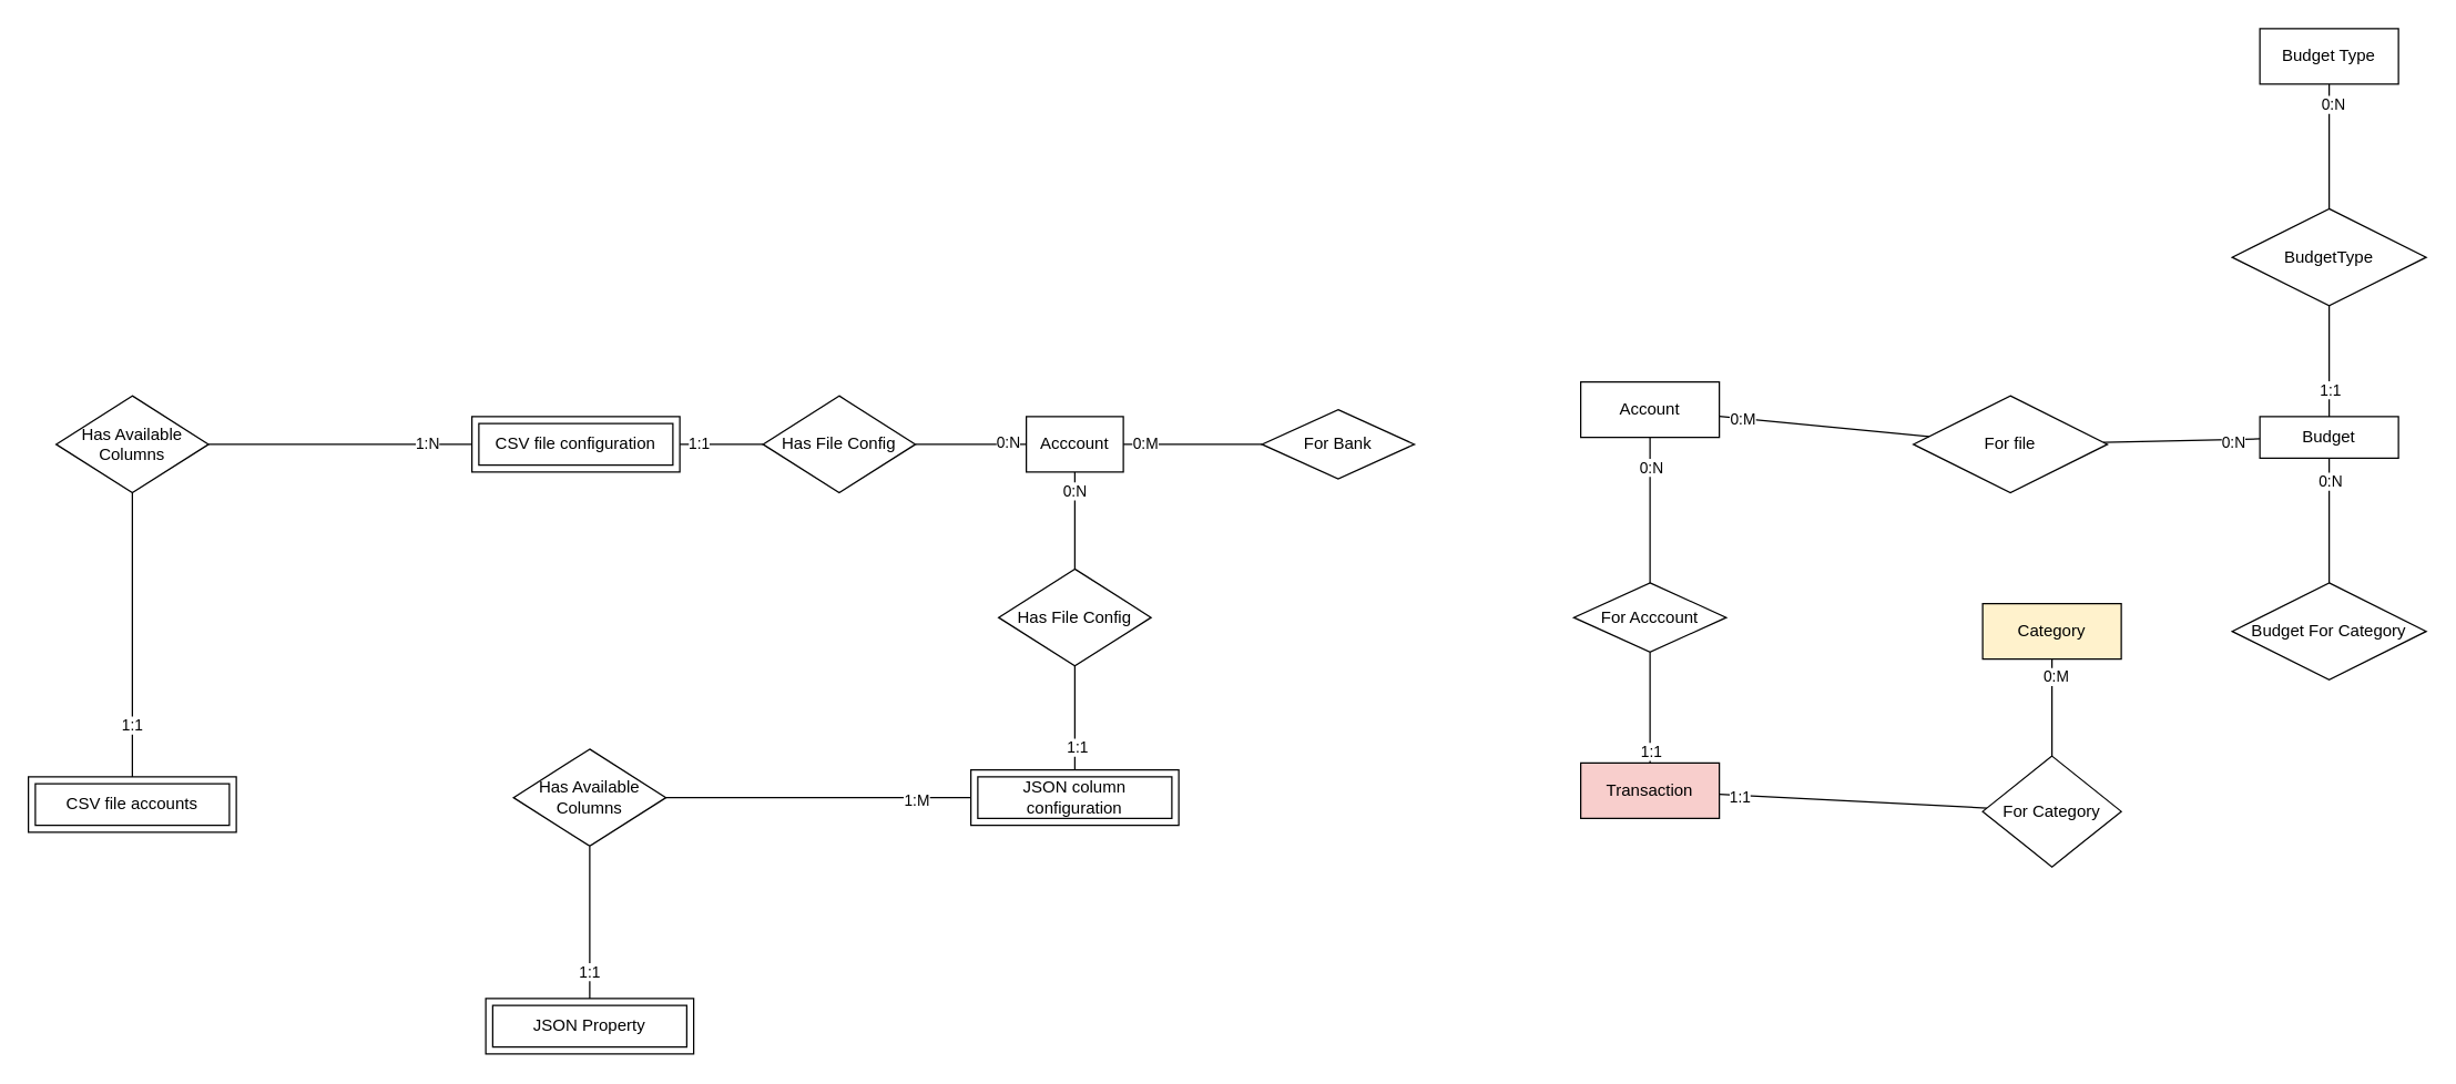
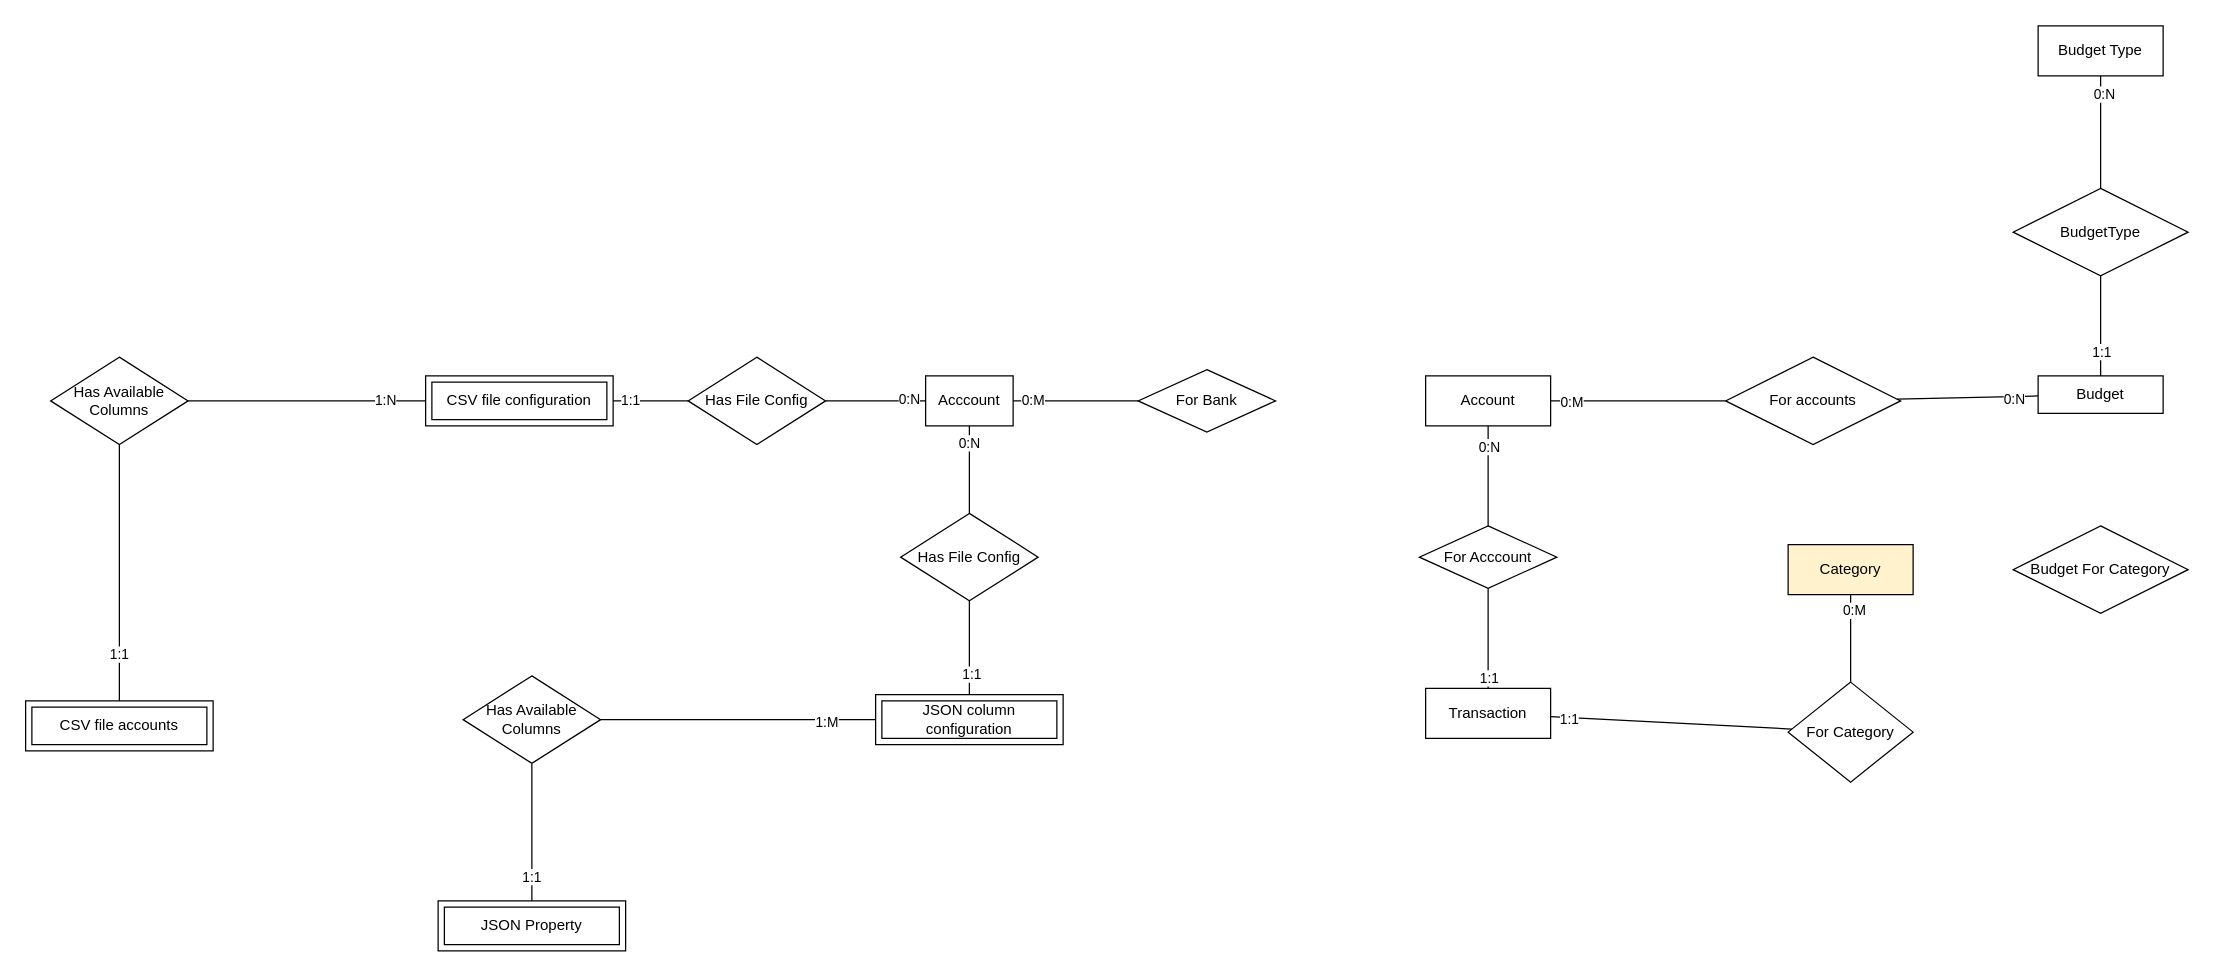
  <mxCell id="0" />
  <mxCell id="1" parent="0" />
  <mxCell id="2" value="Acccount" style="rounded=0;whiteSpace=wrap;html=1;" vertex="1" parent="1"><mxGeometry x="740" y="300" width="70" height="40" as="geometry" /></mxCell>
  <mxCell id="3" value="CSV file accounts" style="shape=ext;margin=3;double=1;whiteSpace=wrap;html=1;align=center;" vertex="1" parent="1"><mxGeometry x="20" y="560" width="150" height="40" as="geometry" /></mxCell>
  <mxCell id="4" value="CSV file configuration" style="shape=ext;margin=3;double=1;whiteSpace=wrap;html=1;align=center;" vertex="1" parent="1"><mxGeometry x="340" y="300" width="150" height="40" as="geometry" /></mxCell>
  <mxCell id="5" value="JSON column configuration" style="shape=ext;margin=3;double=1;whiteSpace=wrap;html=1;align=center;" vertex="1" parent="1"><mxGeometry x="700" y="555" width="150" height="40" as="geometry" /></mxCell>
- <mxCell id="6" value="Account" style="whiteSpace=wrap;html=1;align=center;" vertex="1" parent="1"><mxGeometry x="1140" y="275" width="100" height="40" as="geometry" /></mxCell>
- <mxCell id="7" value="Transaction" style="whiteSpace=wrap;html=1;align=center;fillColor=#f8cecc;" vertex="1" parent="1"><mxGeometry x="1140" y="550" width="100" height="40" as="geometry" /></mxCell>
+ <mxCell id="6" value="Account" style="whiteSpace=wrap;html=1;align=center;" vertex="1" parent="1"><mxGeometry x="1140" y="300" width="100" height="40" as="geometry" /></mxCell>
+ <mxCell id="7" value="Transaction" style="whiteSpace=wrap;html=1;align=center;" vertex="1" parent="1"><mxGeometry x="1140" y="550" width="100" height="40" as="geometry" /></mxCell>
  <mxCell id="8" value="Category" style="whiteSpace=wrap;html=1;align=center;fillColor=#fff2cc;" vertex="1" parent="1"><mxGeometry x="1430" y="435" width="100" height="40" as="geometry" /></mxCell>
  <mxCell id="9" value="Budget" style="whiteSpace=wrap;html=1;align=center;" vertex="1" parent="1"><mxGeometry x="1630" y="300" width="100" height="30" as="geometry" /></mxCell>
  <mxCell id="10" value="Budget Type" style="whiteSpace=wrap;html=1;align=center;" vertex="1" parent="1"><mxGeometry x="1630" y="20" width="100" height="40" as="geometry" /></mxCell>
  <mxCell id="11" value="Budget For Category" style="shape=rhombus;perimeter=rhombusPerimeter;whiteSpace=wrap;html=1;align=center;" vertex="1" parent="1"><mxGeometry x="1610" y="420" width="140" height="70" as="geometry" /></mxCell>
- <mxCell id="12" value="" style="endArrow=none;html=1;" edge="1" parent="1" source="11" target="9"><mxGeometry width="50" height="50" relative="1" as="geometry"><mxPoint x="1800" y="450" as="sourcePoint" /><mxPoint x="1850" y="400" as="targetPoint" /></mxGeometry></mxCell>
- <mxCell id="13" value="0:N" style="edgeLabel;html=1;align=center;verticalAlign=middle;resizable=0;points=[];" vertex="1" connectable="0" parent="12"><mxGeometry x="0.75" y="-1" relative="1" as="geometry"><mxPoint x="-1" y="5" as="offset" /></mxGeometry></mxCell>
  <mxCell id="14" value="BudgetType" style="shape=rhombus;perimeter=rhombusPerimeter;whiteSpace=wrap;html=1;align=center;" vertex="1" parent="1"><mxGeometry x="1610" y="150" width="140" height="70" as="geometry" /></mxCell>
  <mxCell id="15" value="" style="endArrow=none;html=1;rounded=0;" edge="1" parent="1" source="14" target="9"><mxGeometry relative="1" as="geometry"><mxPoint x="1740" y="330" as="sourcePoint" /><mxPoint x="1810" y="330" as="targetPoint" /></mxGeometry></mxCell>
  <mxCell id="16" value="1:1" style="edgeLabel;html=1;align=center;verticalAlign=middle;resizable=0;points=[];" vertex="1" connectable="0" parent="15"><mxGeometry x="0.5" relative="1" as="geometry"><mxPoint as="offset" /></mxGeometry></mxCell>
  <mxCell id="17" value="" style="endArrow=none;html=1;rounded=0;" edge="1" parent="1" source="10" target="14"><mxGeometry relative="1" as="geometry"><mxPoint x="1750" y="340" as="sourcePoint" /><mxPoint x="1820" y="340" as="targetPoint" /></mxGeometry></mxCell>
  <mxCell id="18" value="0:N" style="edgeLabel;html=1;align=center;verticalAlign=middle;resizable=0;points=[];" vertex="1" connectable="0" parent="17"><mxGeometry x="-0.689" y="2" relative="1" as="geometry"><mxPoint as="offset" /></mxGeometry></mxCell>
- <mxCell id="19" value="For file" style="shape=rhombus;perimeter=rhombusPerimeter;whiteSpace=wrap;html=1;align=center;" vertex="1" parent="1"><mxGeometry x="1380" y="285" width="140" height="70" as="geometry" /></mxCell>
+ <mxCell id="19" value="For accounts" style="shape=rhombus;perimeter=rhombusPerimeter;whiteSpace=wrap;html=1;align=center;" vertex="1" parent="1"><mxGeometry x="1380" y="285" width="140" height="70" as="geometry" /></mxCell>
  <mxCell id="20" value="" style="endArrow=none;html=1;rounded=0;" edge="1" parent="1" source="9" target="19"><mxGeometry relative="1" as="geometry"><mxPoint x="1690" y="260" as="sourcePoint" /><mxPoint x="1690" y="310" as="targetPoint" /></mxGeometry></mxCell>
  <mxCell id="21" value="0:N" style="edgeLabel;html=1;align=center;verticalAlign=middle;resizable=0;points=[];" vertex="1" connectable="0" parent="20"><mxGeometry x="-0.654" y="2" relative="1" as="geometry"><mxPoint as="offset" /></mxGeometry></mxCell>
  <mxCell id="22" value="" style="endArrow=none;html=1;rounded=0;" edge="1" parent="1" source="19" target="6"><mxGeometry relative="1" as="geometry"><mxPoint x="1640" y="330" as="sourcePoint" /><mxPoint x="1530" y="330" as="targetPoint" /></mxGeometry></mxCell>
  <mxCell id="23" value="0:M" style="edgeLabel;html=1;align=center;verticalAlign=middle;resizable=0;points=[];" vertex="1" connectable="0" parent="22"><mxGeometry x="0.771" relative="1" as="geometry"><mxPoint as="offset" /></mxGeometry></mxCell>
  <mxCell id="24" value="For Acccount" style="shape=rhombus;perimeter=rhombusPerimeter;whiteSpace=wrap;html=1;align=center;" vertex="1" parent="1"><mxGeometry x="1135" y="420" width="110" height="50" as="geometry" /></mxCell>
  <mxCell id="25" value="" style="endArrow=none;html=1;rounded=0;" edge="1" parent="1" source="24" target="7"><mxGeometry relative="1" as="geometry"><mxPoint x="1390" y="330" as="sourcePoint" /><mxPoint x="1250" y="330" as="targetPoint" /></mxGeometry></mxCell>
  <mxCell id="26" value="1:1" style="edgeLabel;html=1;align=center;verticalAlign=middle;resizable=0;points=[];" vertex="1" connectable="0" parent="25"><mxGeometry x="0.771" relative="1" as="geometry"><mxPoint as="offset" /></mxGeometry></mxCell>
  <mxCell id="27" value="" style="endArrow=none;html=1;" edge="1" parent="1" source="24" target="6"><mxGeometry width="50" height="50" relative="1" as="geometry"><mxPoint x="1620" y="465" as="sourcePoint" /><mxPoint x="1540" y="465" as="targetPoint" /></mxGeometry></mxCell>
  <mxCell id="28" value="0:N" style="edgeLabel;html=1;align=center;verticalAlign=middle;resizable=0;points=[];" vertex="1" connectable="0" parent="27"><mxGeometry x="0.6" relative="1" as="geometry"><mxPoint as="offset" /></mxGeometry></mxCell>
  <mxCell id="29" value="" style="endArrow=none;html=1;" edge="1" parent="1" source="31" target="2"><mxGeometry width="50" height="50" relative="1" as="geometry"><mxPoint x="1620" y="465" as="sourcePoint" /><mxPoint x="1540" y="465" as="targetPoint" /></mxGeometry></mxCell>
  <mxCell id="30" value="0:M" style="edgeLabel;html=1;align=center;verticalAlign=middle;resizable=0;points=[];" vertex="1" connectable="0" parent="29"><mxGeometry x="0.7" y="-1" relative="1" as="geometry"><mxPoint as="offset" /></mxGeometry></mxCell>
  <mxCell id="31" value="For Bank" style="shape=rhombus;perimeter=rhombusPerimeter;whiteSpace=wrap;html=1;align=center;" vertex="1" parent="1"><mxGeometry x="910" y="295" width="110" height="50" as="geometry" /></mxCell>
  <mxCell id="32" value="For Category" style="shape=rhombus;perimeter=rhombusPerimeter;whiteSpace=wrap;html=1;align=center;" vertex="1" parent="1"><mxGeometry x="1430" y="545" width="100" height="80" as="geometry" /></mxCell>
  <mxCell id="33" value="" style="endArrow=none;html=1;" edge="1" parent="1" source="32" target="7"><mxGeometry width="50" height="50" relative="1" as="geometry"><mxPoint x="1620" y="465" as="sourcePoint" /><mxPoint x="1540" y="465" as="targetPoint" /></mxGeometry></mxCell>
  <mxCell id="34" value="1:1" style="edgeLabel;html=1;align=center;verticalAlign=middle;resizable=0;points=[];" vertex="1" connectable="0" parent="33"><mxGeometry x="0.853" y="1" relative="1" as="geometry"><mxPoint as="offset" /></mxGeometry></mxCell>
  <mxCell id="35" value="" style="endArrow=none;html=1;" edge="1" parent="1" source="8" target="32"><mxGeometry width="50" height="50" relative="1" as="geometry"><mxPoint x="1440" y="580" as="sourcePoint" /><mxPoint x="1250" y="580" as="targetPoint" /></mxGeometry></mxCell>
  <mxCell id="36" value="0:M" style="edgeLabel;html=1;align=center;verticalAlign=middle;resizable=0;points=[];" vertex="1" connectable="0" parent="35"><mxGeometry x="-0.657" y="2" relative="1" as="geometry"><mxPoint as="offset" /></mxGeometry></mxCell>
  <mxCell id="37" value="Has Available Columns" style="shape=rhombus;perimeter=rhombusPerimeter;whiteSpace=wrap;html=1;align=center;" vertex="1" parent="1"><mxGeometry x="40" y="285" width="110" height="70" as="geometry" /></mxCell>
  <mxCell id="38" value="" style="endArrow=none;html=1;" edge="1" parent="1" source="37" target="3"><mxGeometry width="50" height="50" relative="1" as="geometry"><mxPoint x="990" y="220" as="sourcePoint" /><mxPoint x="1180" y="180" as="targetPoint" /></mxGeometry></mxCell>
  <mxCell id="39" value="1:1" style="edgeLabel;html=1;align=center;verticalAlign=middle;resizable=0;points=[];" vertex="1" connectable="0" parent="38"><mxGeometry x="0.633" y="-1" relative="1" as="geometry"><mxPoint as="offset" /></mxGeometry></mxCell>
  <mxCell id="40" value="" style="endArrow=none;html=1;" edge="1" parent="1" source="4" target="37"><mxGeometry width="50" height="50" relative="1" as="geometry"><mxPoint x="785" y="170" as="sourcePoint" /><mxPoint x="785" y="110" as="targetPoint" /></mxGeometry></mxCell>
  <mxCell id="41" value="1:N" style="edgeLabel;html=1;align=center;verticalAlign=middle;resizable=0;points=[];" vertex="1" connectable="0" parent="40"><mxGeometry x="-0.657" y="-1" relative="1" as="geometry"><mxPoint as="offset" /></mxGeometry></mxCell>
  <mxCell id="42" value="Has File Config" style="shape=rhombus;perimeter=rhombusPerimeter;whiteSpace=wrap;html=1;align=center;" vertex="1" parent="1"><mxGeometry x="550" y="285" width="110" height="70" as="geometry" /></mxCell>
  <mxCell id="43" value="" style="endArrow=none;html=1;" edge="1" parent="1" source="42" target="4"><mxGeometry width="50" height="50" relative="1" as="geometry"><mxPoint x="910" y="410" as="sourcePoint" /><mxPoint x="830" y="410" as="targetPoint" /></mxGeometry></mxCell>
  <mxCell id="44" value="1:1" style="edgeLabel;html=1;align=center;verticalAlign=middle;resizable=0;points=[];" vertex="1" connectable="0" parent="43"><mxGeometry x="0.567" y="-1" relative="1" as="geometry"><mxPoint as="offset" /></mxGeometry></mxCell>
  <mxCell id="45" value="" style="endArrow=none;html=1;" edge="1" parent="1" source="2" target="42"><mxGeometry width="50" height="50" relative="1" as="geometry"><mxPoint x="560" y="330" as="sourcePoint" /><mxPoint x="500" y="330" as="targetPoint" /></mxGeometry></mxCell>
  <mxCell id="46" value="0:N" style="edgeLabel;html=1;align=center;verticalAlign=middle;resizable=0;points=[];" vertex="1" connectable="0" parent="45"><mxGeometry x="-0.65" y="-2" relative="1" as="geometry"><mxPoint as="offset" /></mxGeometry></mxCell>
  <mxCell id="47" value="Has File Config" style="shape=rhombus;perimeter=rhombusPerimeter;whiteSpace=wrap;html=1;align=center;" vertex="1" parent="1"><mxGeometry y="410" width="110" height="70" as="geometry" x="720" /></mxCell>
  <mxCell id="48" value="" style="endArrow=none;html=1;" edge="1" parent="1" source="2" target="47"><mxGeometry width="50" height="50" relative="1" as="geometry"><mxPoint x="750" y="330" as="sourcePoint" /><mxPoint x="670" y="330" as="targetPoint" /></mxGeometry></mxCell>
  <mxCell id="49" value="0:N" style="edgeLabel;html=1;align=center;verticalAlign=middle;resizable=0;points=[];" vertex="1" connectable="0" parent="48"><mxGeometry x="-0.629" y="-1" relative="1" as="geometry"><mxPoint as="offset" /></mxGeometry></mxCell>
  <mxCell id="50" value="" style="endArrow=none;html=1;" edge="1" parent="1" source="47" target="5"><mxGeometry width="50" height="50" relative="1" as="geometry"><mxPoint x="785" y="350" as="sourcePoint" /><mxPoint x="785" y="420" as="targetPoint" /></mxGeometry></mxCell>
  <mxCell id="51" value="1:1" style="edgeLabel;html=1;align=center;verticalAlign=middle;resizable=0;points=[];" vertex="1" connectable="0" parent="50"><mxGeometry x="0.547" y="1" relative="1" as="geometry"><mxPoint as="offset" /></mxGeometry></mxCell>
  <mxCell id="52" value="Has Available Columns" style="shape=rhombus;perimeter=rhombusPerimeter;whiteSpace=wrap;html=1;align=center;" vertex="1" parent="1"><mxGeometry x="370" y="540" width="110" height="70" as="geometry" /></mxCell>
  <mxCell id="53" value="" style="endArrow=none;html=1;" edge="1" parent="1" source="52" target="55"><mxGeometry width="50" height="50" relative="1" as="geometry"><mxPoint x="105" y="365" as="sourcePoint" /><mxPoint x="105" y="565" as="targetPoint" /></mxGeometry></mxCell>
  <mxCell id="54" value="1:1" style="edgeLabel;html=1;align=center;verticalAlign=middle;resizable=0;points=[];" vertex="1" connectable="0" parent="53"><mxGeometry x="0.633" y="-1" relative="1" as="geometry"><mxPoint as="offset" /></mxGeometry></mxCell>
  <mxCell id="55" value="JSON Property" style="shape=ext;margin=3;double=1;whiteSpace=wrap;html=1;align=center;" vertex="1" parent="1"><mxGeometry x="350" y="720" width="150" height="40" as="geometry" /></mxCell>
  <mxCell id="56" value="" style="endArrow=none;html=1;" edge="1" parent="1" source="52" target="5"><mxGeometry width="50" height="50" relative="1" as="geometry"><mxPoint x="435" y="625" as="sourcePoint" /><mxPoint x="435" y="730" as="targetPoint" /></mxGeometry></mxCell>
  <mxCell id="57" value="1:M" style="edgeLabel;html=1;align=center;verticalAlign=middle;resizable=0;points=[];" vertex="1" connectable="0" parent="56"><mxGeometry x="0.633" y="-1" relative="1" as="geometry"><mxPoint as="offset" /></mxGeometry></mxCell>
